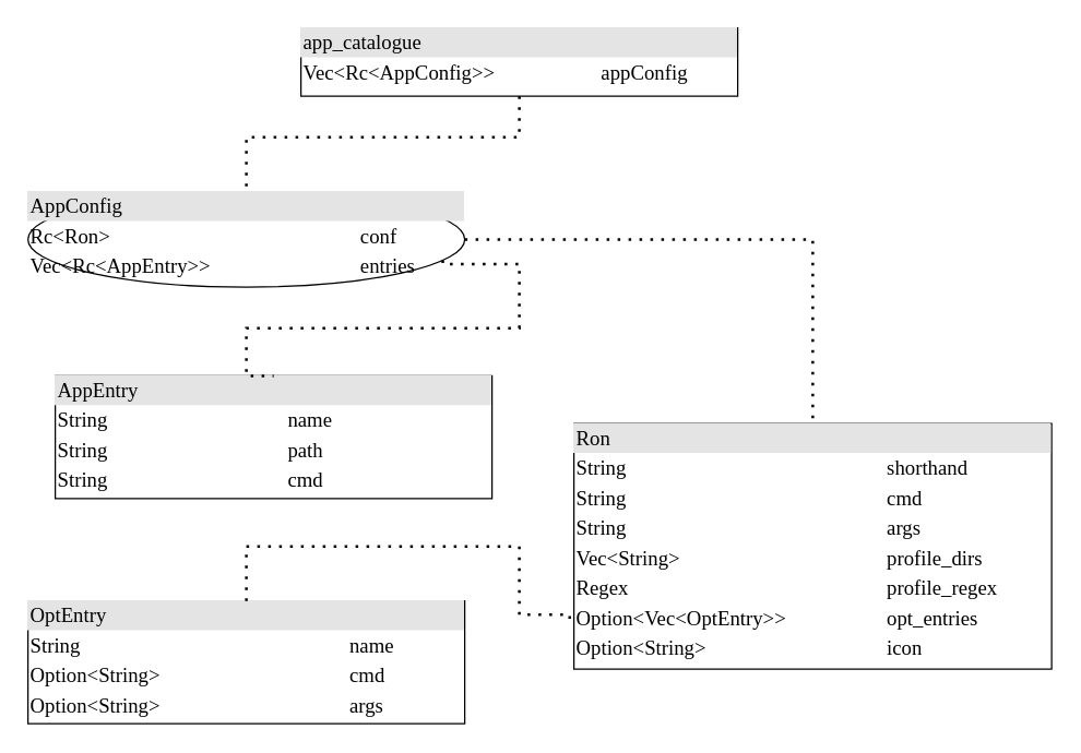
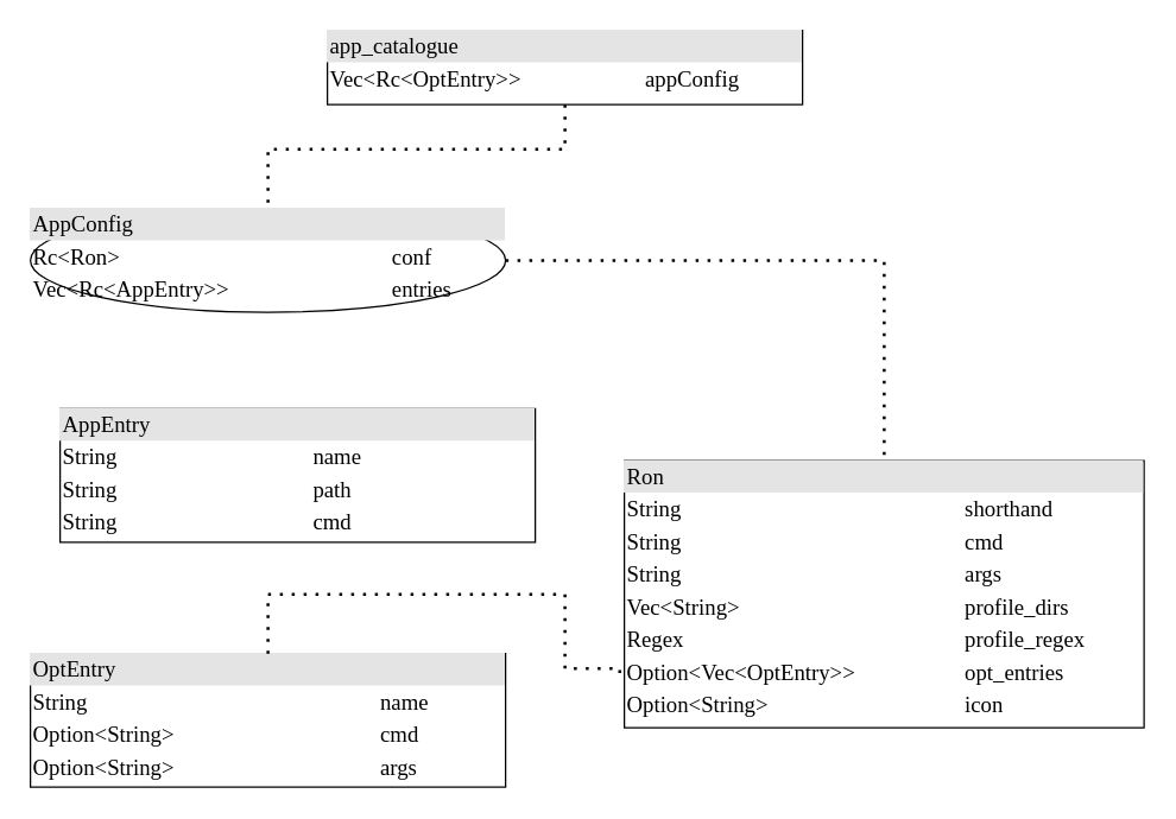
  <mxCell id="0" />
  <mxCell id="1" parent="0" />
- <mxCell id="2" value="&lt;div style=&quot;box-sizing: border-box ; width: 100% ; background: rgb(228 , 228 , 228) none repeat scroll 0% 0% ; padding: 2px ; font-size: 15px&quot;&gt;&lt;font style=&quot;font-size: 15px&quot; face=&quot;Verdana&quot;&gt;app_catalogue&lt;br&gt;&lt;/font&gt;&lt;/div&gt;&lt;table style=&quot;width: 100% ; font-size: 15px&quot; cellspacing=&quot;0&quot; cellpadding=&quot;2&quot;&gt;&lt;tbody&gt;&lt;tr&gt;&lt;td&gt;&lt;font style=&quot;font-size: 15px&quot; face=&quot;Verdana&quot;&gt;Vec&amp;lt;Rc&amp;lt;AppConfig&amp;gt;&amp;gt;&lt;br&gt;&lt;/font&gt;&lt;/td&gt;&lt;td&gt;&lt;font style=&quot;font-size: 15px&quot; face=&quot;Verdana&quot;&gt;appConfig&lt;br&gt;&lt;/font&gt;&lt;/td&gt;&lt;/tr&gt;&lt;tr&gt;&lt;td&gt;&lt;font style=&quot;font-size: 15px&quot; face=&quot;Verdana&quot;&gt;&lt;br&gt;&lt;/font&gt;&lt;/td&gt;&lt;td&gt;&lt;font style=&quot;font-size: 15px&quot; face=&quot;Verdana&quot;&gt;&lt;br&gt;&lt;/font&gt;&lt;/td&gt;&lt;/tr&gt;&lt;tr&gt;&lt;td&gt;&lt;font style=&quot;font-size: 15px&quot; face=&quot;Verdana&quot;&gt;&lt;br&gt;&lt;/font&gt;&lt;/td&gt;&lt;td&gt;&lt;font style=&quot;font-size: 15px&quot; face=&quot;Verdana&quot;&gt;&lt;br&gt;&lt;/font&gt;&lt;/td&gt;&lt;/tr&gt;&lt;tr&gt;&lt;td&gt;&lt;font style=&quot;font-size: 15px&quot; face=&quot;Verdana&quot;&gt;&lt;br&gt;&lt;/font&gt;&lt;/td&gt;&lt;td&gt;&lt;font style=&quot;font-size: 15px&quot; face=&quot;Verdana&quot;&gt;&lt;br&gt;&lt;/font&gt;&lt;/td&gt;&lt;/tr&gt;&lt;tr&gt;&lt;td&gt;&lt;font style=&quot;font-size: 15px&quot; face=&quot;Verdana&quot;&gt;&lt;br&gt;&lt;/font&gt;&lt;/td&gt;&lt;td&gt;&lt;font style=&quot;font-size: 15px&quot; face=&quot;Verdana&quot;&gt;&lt;br&gt;&lt;/font&gt;&lt;/td&gt;&lt;/tr&gt;&lt;tr&gt;&lt;td&gt;&lt;font style=&quot;font-size: 15px&quot; face=&quot;Verdana&quot;&gt;&lt;br&gt;&lt;/font&gt;&lt;/td&gt;&lt;td&gt;&lt;font style=&quot;font-size: 15px&quot; face=&quot;Verdana&quot;&gt;&lt;br&gt;&lt;/font&gt;&lt;/td&gt;&lt;/tr&gt;&lt;/tbody&gt;&lt;/table&gt;" style="verticalAlign=top;align=left;overflow=fill;html=1;rounded=0;shadow=0;comic=0;labelBackgroundColor=none;strokeWidth=1;fontFamily=Georgia;fontSize=12" parent="1" vertex="1"><mxGeometry x="220" y="20" width="320" height="50" as="geometry" /></mxCell>
+ <mxCell id="2" value="&lt;div style=&quot;box-sizing: border-box ; width: 100% ; background: rgb(228 , 228 , 228) none repeat scroll 0% 0% ; padding: 2px ; font-size: 15px&quot;&gt;&lt;font style=&quot;font-size: 15px&quot; face=&quot;Verdana&quot;&gt;app_catalogue&lt;br&gt;&lt;/font&gt;&lt;/div&gt;&lt;table style=&quot;width: 100% ; font-size: 15px&quot; cellspacing=&quot;0&quot; cellpadding=&quot;2&quot;&gt;&lt;tbody&gt;&lt;tr&gt;&lt;td&gt;&lt;font style=&quot;font-size: 15px&quot; face=&quot;Verdana&quot;&gt;Vec&amp;lt;Rc&amp;lt;OptEntry&amp;gt;&amp;gt;&lt;br&gt;&lt;/font&gt;&lt;/td&gt;&lt;td&gt;&lt;font style=&quot;font-size: 15px&quot; face=&quot;Verdana&quot;&gt;appConfig&lt;br&gt;&lt;/font&gt;&lt;/td&gt;&lt;/tr&gt;&lt;tr&gt;&lt;td&gt;&lt;font style=&quot;font-size: 15px&quot; face=&quot;Verdana&quot;&gt;&lt;br&gt;&lt;/font&gt;&lt;/td&gt;&lt;td&gt;&lt;font style=&quot;font-size: 15px&quot; face=&quot;Verdana&quot;&gt;&lt;br&gt;&lt;/font&gt;&lt;/td&gt;&lt;/tr&gt;&lt;tr&gt;&lt;td&gt;&lt;font style=&quot;font-size: 15px&quot; face=&quot;Verdana&quot;&gt;&lt;br&gt;&lt;/font&gt;&lt;/td&gt;&lt;td&gt;&lt;font style=&quot;font-size: 15px&quot; face=&quot;Verdana&quot;&gt;&lt;br&gt;&lt;/font&gt;&lt;/td&gt;&lt;/tr&gt;&lt;tr&gt;&lt;td&gt;&lt;font style=&quot;font-size: 15px&quot; face=&quot;Verdana&quot;&gt;&lt;br&gt;&lt;/font&gt;&lt;/td&gt;&lt;td&gt;&lt;font style=&quot;font-size: 15px&quot; face=&quot;Verdana&quot;&gt;&lt;br&gt;&lt;/font&gt;&lt;/td&gt;&lt;/tr&gt;&lt;tr&gt;&lt;td&gt;&lt;font style=&quot;font-size: 15px&quot; face=&quot;Verdana&quot;&gt;&lt;br&gt;&lt;/font&gt;&lt;/td&gt;&lt;td&gt;&lt;font style=&quot;font-size: 15px&quot; face=&quot;Verdana&quot;&gt;&lt;br&gt;&lt;/font&gt;&lt;/td&gt;&lt;/tr&gt;&lt;tr&gt;&lt;td&gt;&lt;font style=&quot;font-size: 15px&quot; face=&quot;Verdana&quot;&gt;&lt;br&gt;&lt;/font&gt;&lt;/td&gt;&lt;td&gt;&lt;font style=&quot;font-size: 15px&quot; face=&quot;Verdana&quot;&gt;&lt;br&gt;&lt;/font&gt;&lt;/td&gt;&lt;/tr&gt;&lt;/tbody&gt;&lt;/table&gt;" style="verticalAlign=top;align=left;overflow=fill;html=1;rounded=0;shadow=0;comic=0;labelBackgroundColor=none;strokeWidth=1;fontFamily=Georgia;fontSize=12" parent="1" vertex="1"><mxGeometry x="220" y="20" width="320" height="50" as="geometry" /></mxCell>
  <mxCell id="3" value="&lt;div style=&quot;box-sizing: border-box ; width: 100% ; background: rgb(228 , 228 , 228) none repeat scroll 0% 0% ; padding: 2px ; font-size: 15px&quot;&gt;&lt;font style=&quot;font-size: 15px&quot; face=&quot;Verdana&quot;&gt;AppConfig&lt;br&gt;&lt;/font&gt;&lt;/div&gt;&lt;table style=&quot;width: 100% ; font-size: 15px&quot; cellspacing=&quot;0&quot; cellpadding=&quot;2&quot;&gt;&lt;tbody&gt;&lt;tr&gt;&lt;td&gt;&lt;font style=&quot;font-size: 15px&quot; face=&quot;Verdana&quot;&gt;Rc&amp;lt;Ron&amp;gt;&lt;br&gt;&lt;/font&gt;&lt;/td&gt;&lt;td&gt;&lt;font style=&quot;font-size: 15px&quot; face=&quot;Verdana&quot;&gt;conf&lt;br&gt;&lt;/font&gt;&lt;/td&gt;&lt;/tr&gt;&lt;tr&gt;&lt;td&gt;&lt;font style=&quot;font-size: 15px&quot; face=&quot;Verdana&quot;&gt;Vec&amp;lt;Rc&amp;lt;AppEntry&amp;gt;&amp;gt;&lt;br&gt;&lt;/font&gt;&lt;/td&gt;&lt;td&gt;&lt;font style=&quot;font-size: 15px&quot; face=&quot;Verdana&quot;&gt;entries&lt;br&gt;&lt;/font&gt;&lt;/td&gt;&lt;/tr&gt;&lt;tr&gt;&lt;td&gt;&lt;font style=&quot;font-size: 15px&quot; face=&quot;Verdana&quot;&gt;&lt;br&gt;&lt;/font&gt;&lt;/td&gt;&lt;td&gt;&lt;font style=&quot;font-size: 15px&quot; face=&quot;Verdana&quot;&gt;&lt;br&gt;&lt;/font&gt;&lt;/td&gt;&lt;/tr&gt;&lt;tr&gt;&lt;td&gt;&lt;font style=&quot;font-size: 15px&quot; face=&quot;Verdana&quot;&gt;&lt;br&gt;&lt;/font&gt;&lt;/td&gt;&lt;td&gt;&lt;font style=&quot;font-size: 15px&quot; face=&quot;Verdana&quot;&gt;&lt;br&gt;&lt;/font&gt;&lt;/td&gt;&lt;/tr&gt;&lt;tr&gt;&lt;td&gt;&lt;font style=&quot;font-size: 15px&quot; face=&quot;Verdana&quot;&gt;&lt;br&gt;&lt;/font&gt;&lt;/td&gt;&lt;td&gt;&lt;font style=&quot;font-size: 15px&quot; face=&quot;Verdana&quot;&gt;&lt;br&gt;&lt;/font&gt;&lt;/td&gt;&lt;/tr&gt;&lt;tr&gt;&lt;td&gt;&lt;font style=&quot;font-size: 15px&quot; face=&quot;Verdana&quot;&gt;&lt;br&gt;&lt;/font&gt;&lt;/td&gt;&lt;td&gt;&lt;font style=&quot;font-size: 15px&quot; face=&quot;Verdana&quot;&gt;&lt;br&gt;&lt;/font&gt;&lt;/td&gt;&lt;/tr&gt;&lt;/tbody&gt;&lt;/table&gt;" style="ellipse;verticalAlign=top;align=left;overflow=fill;html=1;shadow=0;comic=0;labelBackgroundColor=none;strokeWidth=1;fontFamily=Georgia;fontSize=12;" parent="1" vertex="1"><mxGeometry x="20" y="140" width="320" height="70" as="geometry" /></mxCell>
  <mxCell id="4" value="" style="endArrow=none;dashed=1;html=1;dashPattern=1 3;strokeWidth=2;rounded=0;fontFamily=Verdana;fontSize=15;exitX=0.5;exitY=1;exitDx=0;exitDy=0;entryX=0.5;entryY=0;entryDx=0;entryDy=0;edgeStyle=orthogonalEdgeStyle;" parent="1" source="2" target="3" edge="1"><mxGeometry width="50" height="50" relative="1" as="geometry"><mxPoint x="440" y="150" as="sourcePoint" /><mxPoint x="530" y="260" as="targetPoint" /><Array as="points"><mxPoint x="380" y="100" /><mxPoint x="180" y="100" /></Array></mxGeometry></mxCell>
  <mxCell id="5" value="&lt;div style=&quot;box-sizing: border-box ; width: 100% ; background: rgb(228 , 228 , 228) none repeat scroll 0% 0% ; padding: 2px ; font-size: 15px&quot;&gt;&lt;font style=&quot;font-size: 15px&quot; face=&quot;Verdana&quot;&gt;AppEntry&lt;/font&gt;&lt;/div&gt;&lt;table style=&quot;width: 100% ; font-size: 15px&quot; cellspacing=&quot;0&quot; cellpadding=&quot;2&quot;&gt;&lt;tbody&gt;&lt;tr&gt;&lt;td&gt;&lt;font face=&quot;Verdana&quot;&gt;String&lt;/font&gt;&lt;font style=&quot;font-size: 15px&quot; face=&quot;Verdana&quot;&gt;&lt;br&gt;&lt;/font&gt;&lt;/td&gt;&lt;td&gt;&lt;font style=&quot;font-size: 15px&quot; face=&quot;Verdana&quot;&gt;name&lt;br&gt;&lt;/font&gt;&lt;/td&gt;&lt;/tr&gt;&lt;tr&gt;&lt;td&gt;&lt;font face=&quot;Verdana&quot;&gt;String&lt;/font&gt;&lt;font style=&quot;font-size: 15px&quot; face=&quot;Verdana&quot;&gt;&lt;br&gt;&lt;/font&gt;&lt;/td&gt;&lt;td&gt;&lt;font style=&quot;font-size: 15px&quot; face=&quot;Verdana&quot;&gt;path&lt;br&gt;&lt;/font&gt;&lt;/td&gt;&lt;/tr&gt;&lt;tr&gt;&lt;td&gt;&lt;font style=&quot;font-size: 15px&quot; face=&quot;Verdana&quot;&gt;String&lt;br&gt;&lt;/font&gt;&lt;/td&gt;&lt;td&gt;&lt;font style=&quot;font-size: 15px&quot; face=&quot;Verdana&quot;&gt;cmd&lt;br&gt;&lt;/font&gt;&lt;/td&gt;&lt;/tr&gt;&lt;tr&gt;&lt;td&gt;&lt;font style=&quot;font-size: 15px&quot; face=&quot;Verdana&quot;&gt;&lt;br&gt;&lt;/font&gt;&lt;/td&gt;&lt;td&gt;&lt;font style=&quot;font-size: 15px&quot; face=&quot;Verdana&quot;&gt;&lt;br&gt;&lt;/font&gt;&lt;/td&gt;&lt;/tr&gt;&lt;tr&gt;&lt;td&gt;&lt;font style=&quot;font-size: 15px&quot; face=&quot;Verdana&quot;&gt;&lt;br&gt;&lt;/font&gt;&lt;/td&gt;&lt;td&gt;&lt;font style=&quot;font-size: 15px&quot; face=&quot;Verdana&quot;&gt;&lt;br&gt;&lt;/font&gt;&lt;/td&gt;&lt;/tr&gt;&lt;tr&gt;&lt;td&gt;&lt;font style=&quot;font-size: 15px&quot; face=&quot;Verdana&quot;&gt;&lt;br&gt;&lt;/font&gt;&lt;/td&gt;&lt;td&gt;&lt;font style=&quot;font-size: 15px&quot; face=&quot;Verdana&quot;&gt;&lt;br&gt;&lt;/font&gt;&lt;/td&gt;&lt;/tr&gt;&lt;/tbody&gt;&lt;/table&gt;" style="verticalAlign=top;align=left;overflow=fill;html=1;rounded=0;shadow=0;comic=0;labelBackgroundColor=none;strokeWidth=1;fontFamily=Georgia;fontSize=12" parent="1" vertex="1"><mxGeometry x="40" y="275" width="320" height="90" as="geometry" /></mxCell>
  <mxCell id="6" value="&lt;div style=&quot;box-sizing: border-box ; width: 100% ; background: rgb(228 , 228 , 228) none repeat scroll 0% 0% ; padding: 2px ; font-size: 15px&quot;&gt;&lt;font face=&quot;Verdana&quot;&gt;Ron&lt;/font&gt;&lt;font style=&quot;font-size: 15px&quot; face=&quot;Verdana&quot;&gt;&lt;br&gt;&lt;/font&gt;&lt;/div&gt;&lt;table style=&quot;width: 100% ; font-size: 15px&quot; cellspacing=&quot;0&quot; cellpadding=&quot;2&quot;&gt;&lt;tbody&gt;&lt;tr&gt;&lt;td&gt;&lt;font face=&quot;Verdana&quot;&gt;String&lt;br&gt;&lt;/font&gt;&lt;/td&gt;&lt;td&gt;&lt;font style=&quot;font-size: 15px&quot; face=&quot;Verdana&quot;&gt;shorthand&lt;br&gt;&lt;/font&gt;&lt;/td&gt;&lt;/tr&gt;&lt;tr&gt;&lt;td&gt;&lt;font face=&quot;Verdana&quot;&gt;String&lt;/font&gt;&lt;/td&gt;&lt;td&gt;&lt;font style=&quot;font-size: 15px&quot; face=&quot;Verdana&quot;&gt;cmd&lt;br&gt;&lt;/font&gt;&lt;/td&gt;&lt;/tr&gt;&lt;tr&gt;&lt;td&gt;String&lt;/td&gt;&lt;td&gt;&lt;font style=&quot;font-size: 15px&quot; face=&quot;Verdana&quot;&gt;args&lt;br&gt;&lt;/font&gt;&lt;/td&gt;&lt;/tr&gt;&lt;tr&gt;&lt;td&gt;&lt;font face=&quot;Verdana&quot;&gt;Vec&amp;lt;String&amp;gt;&lt;/font&gt;&lt;font style=&quot;font-size: 15px&quot; face=&quot;Verdana&quot;&gt;&lt;/font&gt;&lt;/td&gt;&lt;td&gt;&lt;font style=&quot;font-size: 15px&quot; face=&quot;Verdana&quot;&gt;profile_dirs&lt;br&gt;&lt;/font&gt;&lt;/td&gt;&lt;/tr&gt;&lt;tr&gt;&lt;td&gt;&lt;font style=&quot;font-size: 15px&quot; face=&quot;Verdana&quot;&gt;Regex&lt;br&gt;&lt;/font&gt;&lt;/td&gt;&lt;td&gt;&lt;font style=&quot;font-size: 15px&quot; face=&quot;Verdana&quot;&gt;profile_regex&lt;br&gt;&lt;/font&gt;&lt;/td&gt;&lt;/tr&gt;&lt;tr&gt;&lt;td&gt;&lt;font style=&quot;font-size: 15px&quot; face=&quot;Verdana&quot;&gt;Option&amp;lt;Vec&amp;lt;OptEntry&amp;gt;&amp;gt;&lt;br&gt;&lt;/font&gt;&lt;/td&gt;&lt;td&gt;&lt;font style=&quot;font-size: 15px&quot; face=&quot;Verdana&quot;&gt;opt_entries&lt;br&gt;&lt;/font&gt;&lt;/td&gt;&lt;/tr&gt;&lt;tr&gt;&lt;td&gt;Option&amp;lt;String&amp;gt;&lt;br&gt;&lt;/td&gt;&lt;td&gt;icon&lt;/td&gt;&lt;/tr&gt;&lt;/tbody&gt;&lt;/table&gt;" style="verticalAlign=top;align=left;overflow=fill;html=1;rounded=0;shadow=0;comic=0;labelBackgroundColor=none;strokeWidth=1;fontFamily=Georgia;fontSize=12" parent="1" vertex="1"><mxGeometry x="420" y="310" width="350" height="180" as="geometry" /></mxCell>
  <mxCell id="7" value="" style="endArrow=none;dashed=1;html=1;dashPattern=1 3;strokeWidth=2;rounded=0;fontFamily=Verdana;fontSize=15;exitX=1;exitY=0.5;exitDx=0;exitDy=0;entryX=0.5;entryY=0;entryDx=0;entryDy=0;edgeStyle=orthogonalEdgeStyle;" parent="1" source="3" target="6" edge="1"><mxGeometry width="50" height="50" relative="1" as="geometry"><mxPoint x="480" y="260" as="sourcePoint" /><mxPoint x="530" y="210" as="targetPoint" /><Array as="points"><mxPoint x="595" y="175" /></Array></mxGeometry></mxCell>
- <mxCell id="8" value="" style="endArrow=none;dashed=1;html=1;dashPattern=1 3;strokeWidth=2;rounded=0;fontFamily=Verdana;fontSize=15;exitX=1;exitY=0.75;exitDx=0;exitDy=0;entryX=0.5;entryY=0;entryDx=0;entryDy=0;edgeStyle=orthogonalEdgeStyle;" parent="1" source="3" target="5" edge="1"><mxGeometry width="50" height="50" relative="1" as="geometry"><mxPoint x="480" y="430" as="sourcePoint" /><mxPoint x="530" y="380" as="targetPoint" /><Array as="points"><mxPoint x="380" y="193" /><mxPoint x="380" y="240" /><mxPoint x="180" y="240" /></Array></mxGeometry></mxCell>
  <mxCell id="9" value="&lt;div style=&quot;box-sizing: border-box ; width: 100% ; background: rgb(228 , 228 , 228) none repeat scroll 0% 0% ; padding: 2px ; font-size: 15px&quot;&gt;&lt;font style=&quot;font-size: 15px&quot; face=&quot;Verdana&quot;&gt;OptEntry&lt;/font&gt;&lt;/div&gt;&lt;table style=&quot;width: 100% ; font-size: 15px&quot; cellspacing=&quot;0&quot; cellpadding=&quot;2&quot;&gt;&lt;tbody&gt;&lt;tr&gt;&lt;td&gt;&lt;font face=&quot;Verdana&quot;&gt;String&lt;/font&gt;&lt;font style=&quot;font-size: 15px&quot; face=&quot;Verdana&quot;&gt;&lt;br&gt;&lt;/font&gt;&lt;/td&gt;&lt;td&gt;&lt;font style=&quot;font-size: 15px&quot; face=&quot;Verdana&quot;&gt;name&lt;br&gt;&lt;/font&gt;&lt;/td&gt;&lt;/tr&gt;&lt;tr&gt;&lt;td&gt;&lt;font face=&quot;Verdana&quot;&gt;Option&amp;lt;String&amp;gt;&lt;/font&gt;&lt;font style=&quot;font-size: 15px&quot; face=&quot;Verdana&quot;&gt;&lt;br&gt;&lt;/font&gt;&lt;/td&gt;&lt;td&gt;&lt;font style=&quot;font-size: 15px&quot; face=&quot;Verdana&quot;&gt;cmd&lt;br&gt;&lt;/font&gt;&lt;/td&gt;&lt;/tr&gt;&lt;tr&gt;&lt;td&gt;&lt;font style=&quot;font-size: 15px&quot; face=&quot;Verdana&quot;&gt;Option&amp;lt;String&amp;gt;&lt;br&gt;&lt;/font&gt;&lt;/td&gt;&lt;td&gt;&lt;font style=&quot;font-size: 15px&quot; face=&quot;Verdana&quot;&gt;args&lt;br&gt;&lt;/font&gt;&lt;/td&gt;&lt;/tr&gt;&lt;tr&gt;&lt;td&gt;&lt;font style=&quot;font-size: 15px&quot; face=&quot;Verdana&quot;&gt;&lt;br&gt;&lt;/font&gt;&lt;/td&gt;&lt;td&gt;&lt;font style=&quot;font-size: 15px&quot; face=&quot;Verdana&quot;&gt;&lt;br&gt;&lt;/font&gt;&lt;/td&gt;&lt;/tr&gt;&lt;tr&gt;&lt;td&gt;&lt;font style=&quot;font-size: 15px&quot; face=&quot;Verdana&quot;&gt;&lt;br&gt;&lt;/font&gt;&lt;/td&gt;&lt;td&gt;&lt;font style=&quot;font-size: 15px&quot; face=&quot;Verdana&quot;&gt;&lt;br&gt;&lt;/font&gt;&lt;/td&gt;&lt;/tr&gt;&lt;tr&gt;&lt;td&gt;&lt;font style=&quot;font-size: 15px&quot; face=&quot;Verdana&quot;&gt;&lt;br&gt;&lt;/font&gt;&lt;/td&gt;&lt;td&gt;&lt;font style=&quot;font-size: 15px&quot; face=&quot;Verdana&quot;&gt;&lt;br&gt;&lt;/font&gt;&lt;/td&gt;&lt;/tr&gt;&lt;/tbody&gt;&lt;/table&gt;" style="verticalAlign=top;align=left;overflow=fill;html=1;rounded=0;shadow=0;comic=0;labelBackgroundColor=none;strokeWidth=1;fontFamily=Georgia;fontSize=12" parent="1" vertex="1"><mxGeometry x="20" y="440" width="320" height="90" as="geometry" /></mxCell>
  <mxCell id="10" value="" style="endArrow=none;dashed=1;html=1;dashPattern=1 3;strokeWidth=2;rounded=0;fontFamily=Verdana;fontSize=15;exitX=0.5;exitY=0;exitDx=0;exitDy=0;entryX=-0.009;entryY=0.823;entryDx=0;entryDy=0;entryPerimeter=0;edgeStyle=orthogonalEdgeStyle;" parent="1" source="9" target="6" edge="1"><mxGeometry width="50" height="50" relative="1" as="geometry"><mxPoint x="490" y="450" as="sourcePoint" /><mxPoint x="540" y="400" as="targetPoint" /><Array as="points"><mxPoint x="180" y="400" /><mxPoint x="380" y="400" /><mxPoint x="380" y="450" /><mxPoint x="417" y="450" /></Array></mxGeometry></mxCell>
